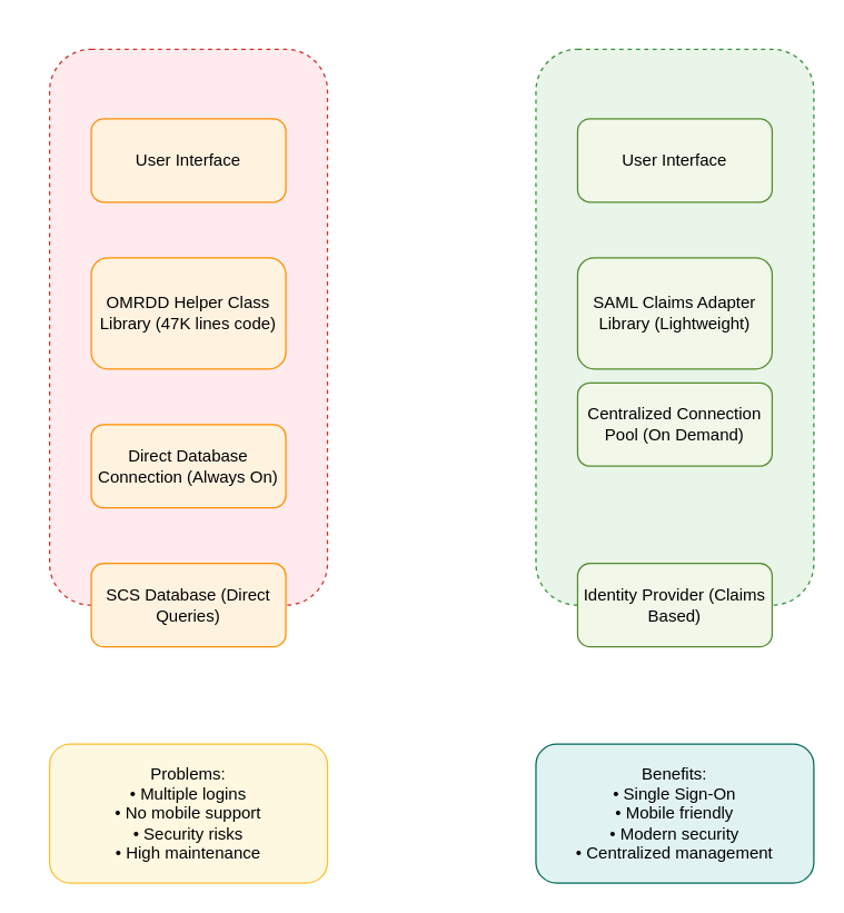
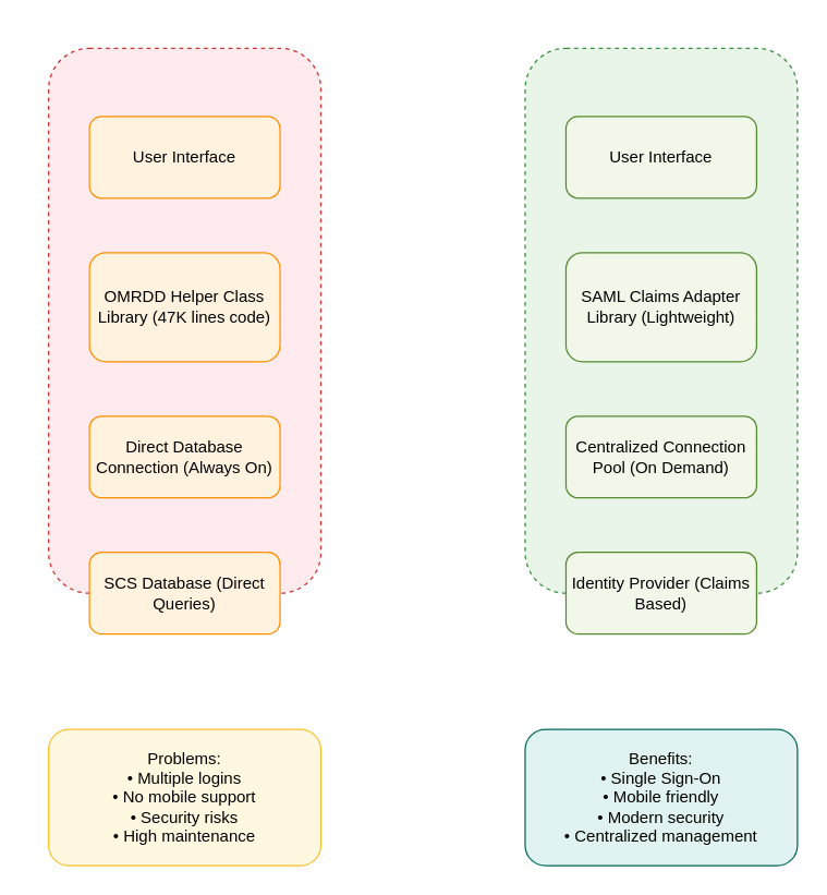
  <mxCell id="0" />
  <mxCell id="1" parent="0" />
  <mxCell id="2" value="BEFORE (Legacy App)" style="rounded=1;whiteSpace=wrap;html=1;fillColor=#ffebee;strokeColor=#d32f2f;dashed=1;" vertex="1" parent="1"><mxGeometry x="20" y="20" width="200" height="400" as="geometry" /></mxCell>
  <mxCell id="3" value="User Interface" style="rounded=1;whiteSpace=wrap;html=1;fillColor=#fff3e0;strokeColor=#ff8f00;" vertex="1" parent="1"><mxGeometry x="50" y="70" width="140" height="60" as="geometry" /></mxCell>
  <mxCell id="4" value="OMRDD Helper Class Library (47K lines code)" style="rounded=1;whiteSpace=wrap;html=1;fillColor=#fff3e0;strokeColor=#ff8f00;" vertex="1" parent="1"><mxGeometry x="50" y="170" width="140" height="80" as="geometry" /></mxCell>
  <mxCell id="5" value="Direct Database Connection (Always On)" style="rounded=1;whiteSpace=wrap;html=1;fillColor=#fff3e0;strokeColor=#ff8f00;" vertex="1" parent="1"><mxGeometry x="50" y="290" width="140" height="60" as="geometry" /></mxCell>
  <mxCell id="6" value="SCS Database (Direct Queries)" style="rounded=1;whiteSpace=wrap;html=1;fillColor=#fff3e0;strokeColor=#ff8f00;" vertex="1" parent="1"><mxGeometry x="50" y="390" width="140" height="60" as="geometry" /></mxCell>
  <mxCell id="7" value="AFTER (Modernized App)" style="rounded=1;whiteSpace=wrap;html=1;fillColor=#e8f5e8;strokeColor=#388e3c;dashed=1;" vertex="1" parent="1"><mxGeometry x="370" y="20" width="200" height="400" as="geometry" /></mxCell>
  <mxCell id="8" value="User Interface" style="rounded=1;whiteSpace=wrap;html=1;fillColor=#f1f8e9;strokeColor=#558b2f;" vertex="1" parent="1"><mxGeometry x="400" y="70" width="140" height="60" as="geometry" /></mxCell>
  <mxCell id="9" value="SAML Claims Adapter Library (Lightweight)" style="rounded=1;whiteSpace=wrap;html=1;fillColor=#f1f8e9;strokeColor=#558b2f;" vertex="1" parent="1"><mxGeometry x="400" y="170" width="140" height="80" as="geometry" /></mxCell>
- <mxCell id="10" value="Centralized Connection Pool (On Demand)" style="rounded=1;whiteSpace=wrap;html=1;fillColor=#f1f8e9;strokeColor=#558b2f;" vertex="1" parent="1"><mxGeometry x="400" y="260" width="140" height="60" as="geometry" /></mxCell>
+ <mxCell id="10" value="Centralized Connection Pool (On Demand)" style="rounded=1;whiteSpace=wrap;html=1;fillColor=#f1f8e9;strokeColor=#558b2f;" vertex="1" parent="1"><mxGeometry x="400" y="290" width="140" height="60" as="geometry" /></mxCell>
  <mxCell id="11" value="Identity Provider (Claims Based)" style="rounded=1;whiteSpace=wrap;html=1;fillColor=#f1f8e9;strokeColor=#558b2f;" vertex="1" parent="1"><mxGeometry x="400" y="390" width="140" height="60" as="geometry" /></mxCell>
  <mxCell id="12" value="Problems:&#10;• Multiple logins&#10;• No mobile support&#10;• Security risks&#10;• High maintenance" style="rounded=1;whiteSpace=wrap;html=1;fillColor=#fff8e1;strokeColor=#fbc02d;" vertex="1" parent="1"><mxGeometry x="20" y="520" width="200" height="100" as="geometry" /></mxCell>
  <mxCell id="13" value="Benefits:&#10;• Single Sign-On&#10;• Mobile friendly&#10;• Modern security&#10;• Centralized management" style="rounded=1;whiteSpace=wrap;html=1;fillColor=#e0f2f1;strokeColor=#00695c;" vertex="1" parent="1"><mxGeometry x="370" y="520" width="200" height="100" as="geometry" /></mxCell>
  <mxCell id="14" style="edgeStyle=orthogonalEdgeStyle;rounded=0;orthogonalLoop=1;jettySize=auto;html=1;" edge="1" parent="1" source="3" target="4" />
  <mxCell id="15" style="edgeStyle=orthogonalEdgeStyle;rounded=0;orthogonalLoop=1;jettySize=auto;html=1;" edge="1" parent="1" source="5" target="6" />
  <mxCell id="16" style="edgeStyle=orthogonalEdgeStyle;rounded=0;orthogonalLoop=1;jettySize=auto;html=1;" edge="1" parent="1" source="8" target="9" />
  <mxCell id="17" style="edgeStyle=orthogonalEdgeStyle;rounded=0;orthogonalLoop=1;jettySize=auto;html=1;" edge="1" parent="1" source="9" target="10" />
  <mxCell id="18" style="edgeStyle=orthogonalEdgeStyle;rounded=0;orthogonalLoop=1;jettySize=auto;html=1;dashed=1;" edge="1" parent="1" source="2" target="7" />
  <mxCell id="19" style="edgeStyle=orthogonalEdgeStyle;rounded=0;orthogonalLoop=1;jettySize=auto;html=1;" edge="1" parent="1" source="2" target="12" />
  <mxCell id="20" style="edgeStyle=orthogonalEdgeStyle;rounded=0;orthogonalLoop=1;jettySize=auto;html=1;" edge="1" parent="1" source="7" target="13" />
